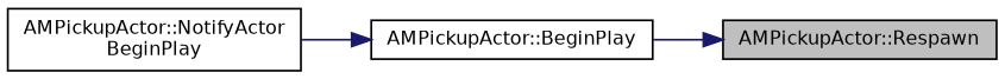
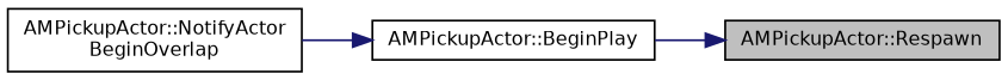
  digraph {
    rankdir=RL
    node [color=black fillcolor=white fontname=Helvetica fontsize=10 shape=record style=filled]
    edge [color=midnightblue dir=back fontname=Helvetica fontsize=10 labelfontname=Helvetica labelfontsize=10 style=solid]
    n1 [fillcolor=grey75 fontcolor=black height=0.2 label="AMPickupActor::Respawn" width=0.4]
    n2 [height=0.2 label="AMPickupActor::BeginPlay" width=0.4]
-   n3 [height=0.2 label="AMPickupActor::NotifyActor\lBeginPlay" width=0.4]
+   n3 [height=0.2 label="AMPickupActor::NotifyActor\lBeginOverlap" width=0.4]
    n1 -> n2
    n2 -> n3
  }
